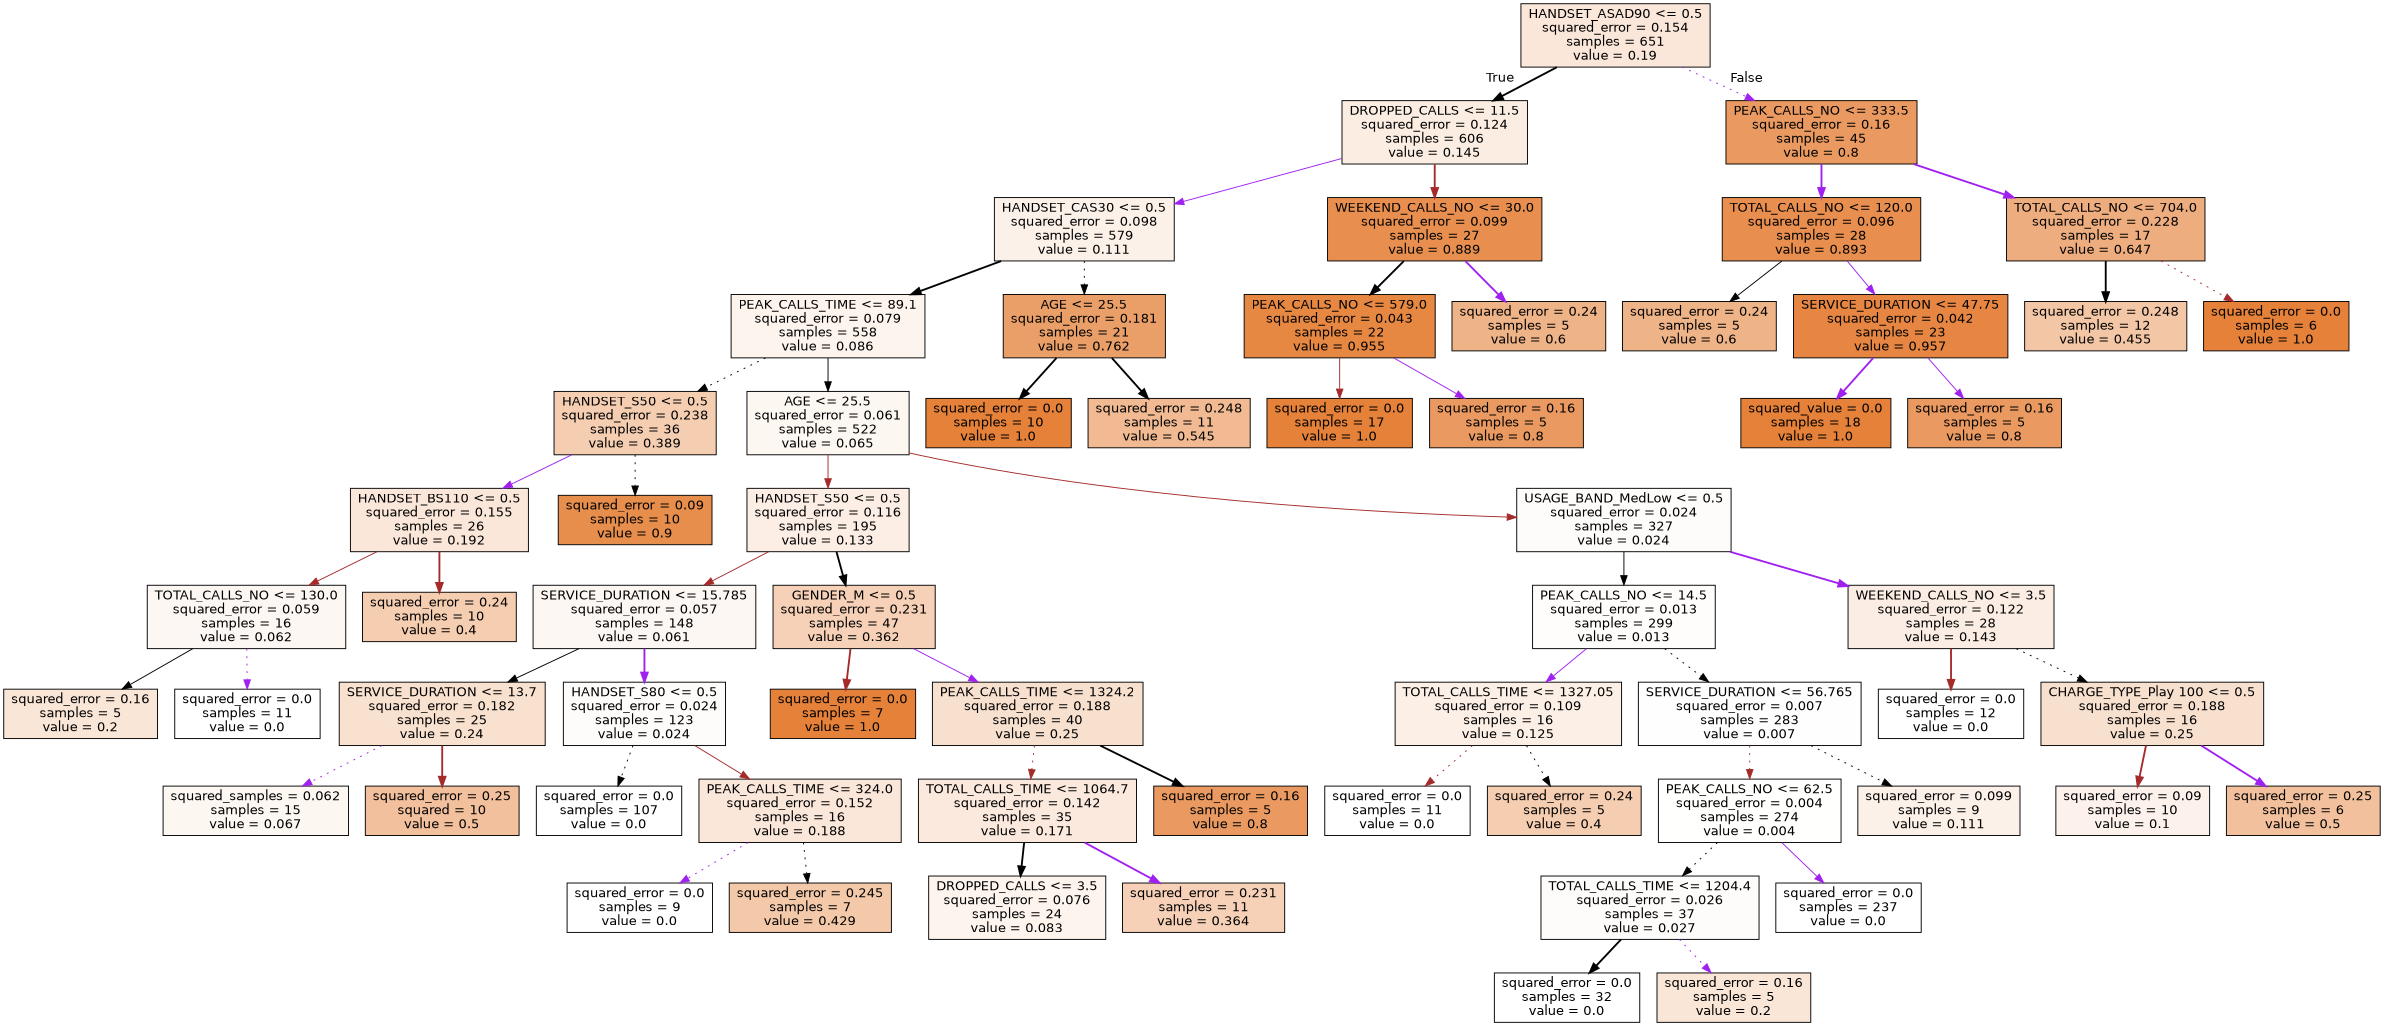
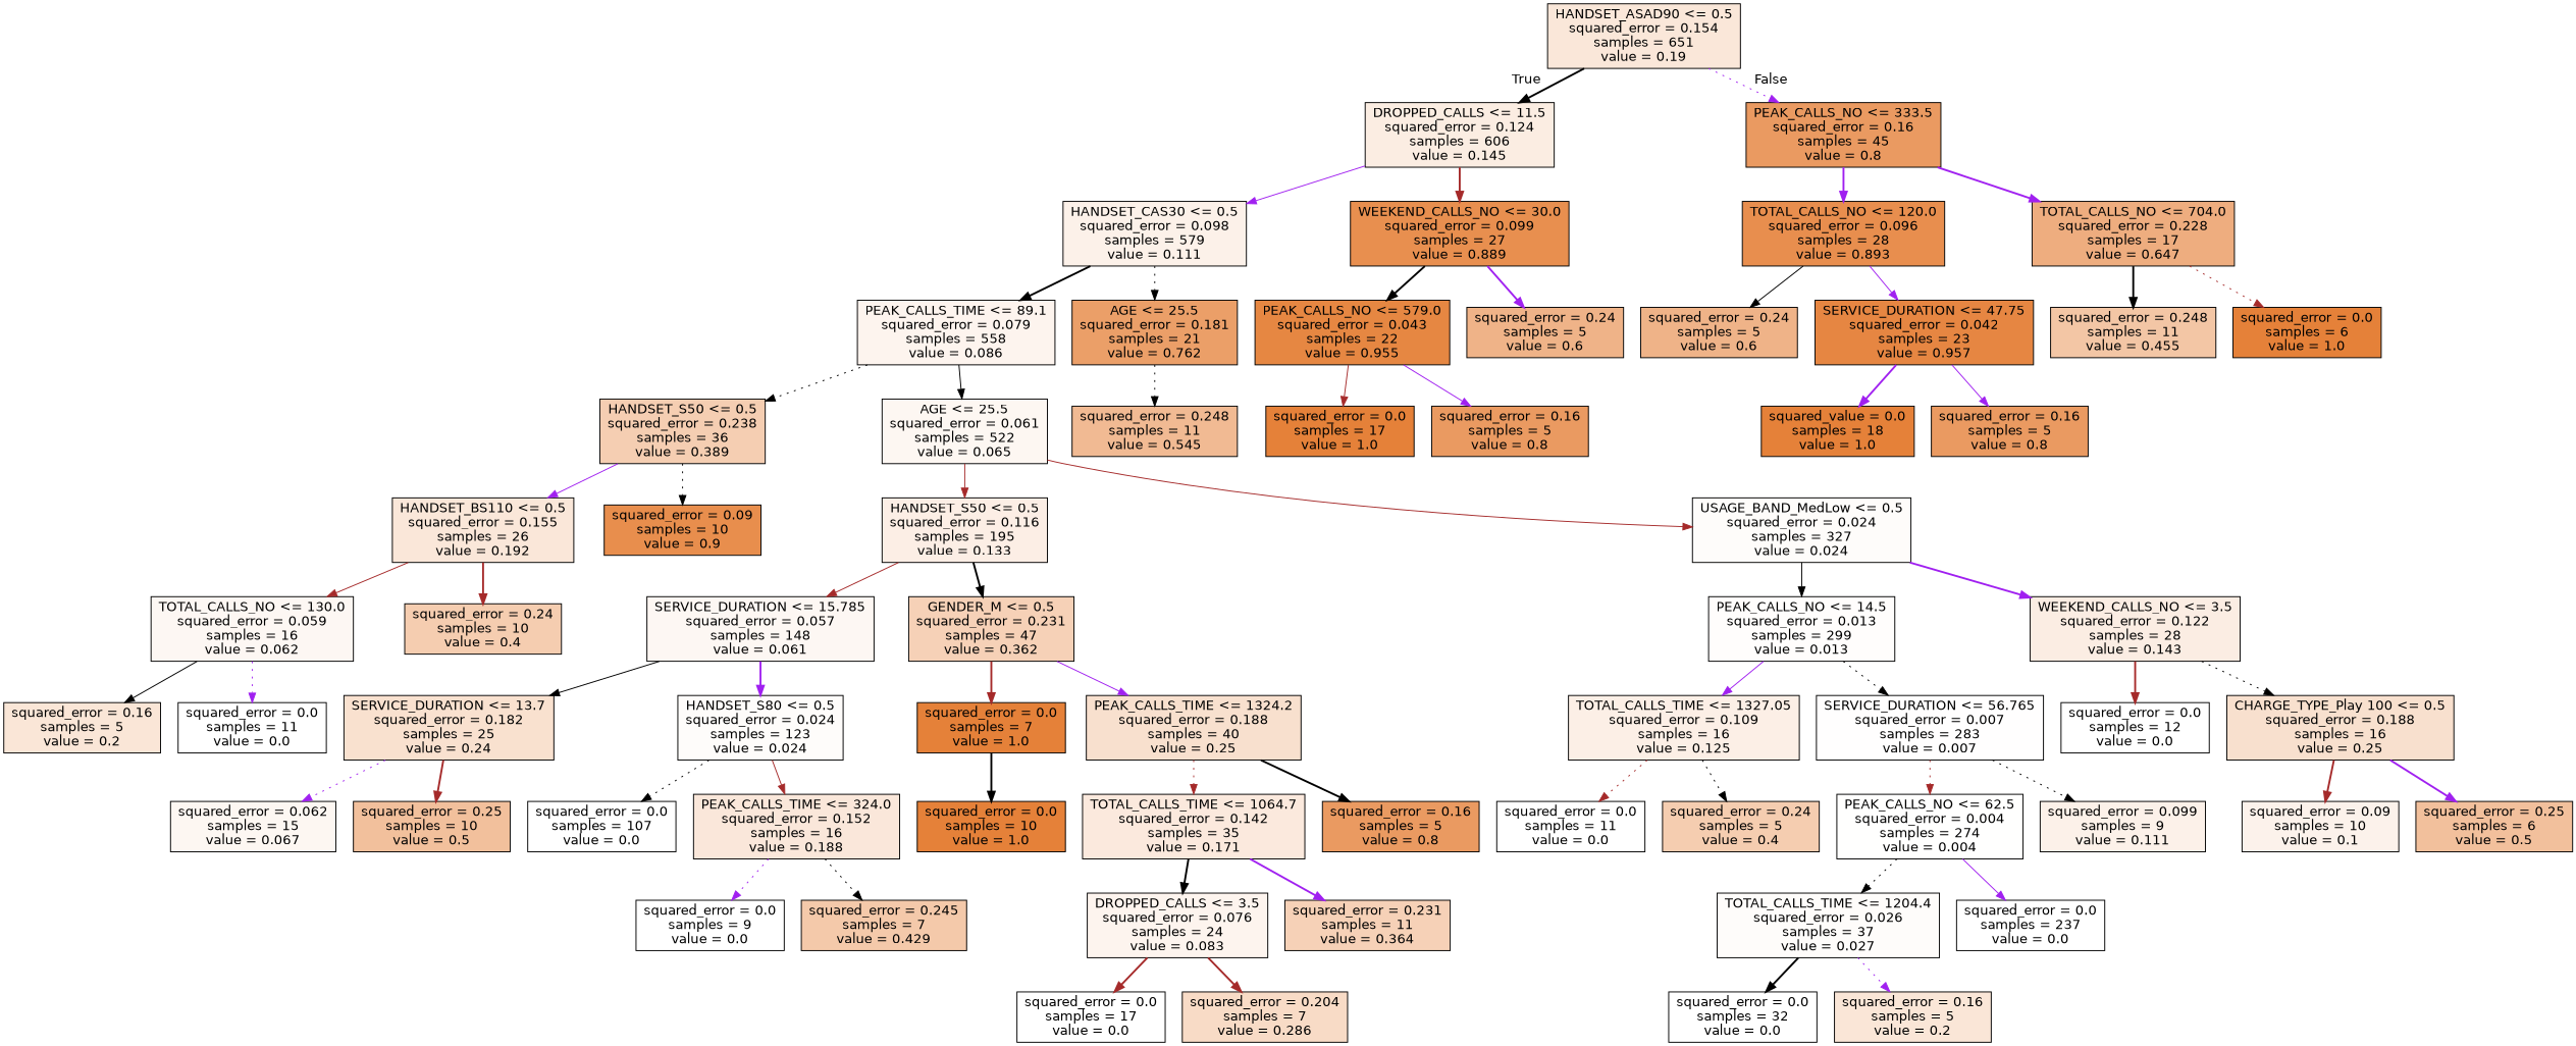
  digraph {
    node [color=black fillcolor="#ffffff" fontname=helvetica shape=box style=filled]
    edge [color=black fontname=helvetica style=bold]
    n1 [fillcolor="#fae7d9" label="HANDSET_ASAD90 <= 0.5\nsquared_error = 0.154\nsamples = 651\nvalue = 0.19"]
    n2 [fillcolor="#fbede2" label="DROPPED_CALLS <= 11.5\nsquared_error = 0.124\nsamples = 606\nvalue = 0.145"]
    n3 [fillcolor="#ea9a61" label="PEAK_CALLS_NO <= 333.5\nsquared_error = 0.16\nsamples = 45\nvalue = 0.8"]
    n4 [fillcolor="#fcf1e9" label="HANDSET_CAS30 <= 0.5\nsquared_error = 0.098\nsamples = 579\nvalue = 0.111"]
    n5 [fillcolor="#e88f4f" label="WEEKEND_CALLS_NO <= 30.0\nsquared_error = 0.099\nsamples = 27\nvalue = 0.889"]
    n6 [fillcolor="#e88e4e" label="TOTAL_CALLS_NO <= 120.0\nsquared_error = 0.096\nsamples = 28\nvalue = 0.893"]
    n7 [fillcolor="#eead7f" label="TOTAL_CALLS_NO <= 704.0\nsquared_error = 0.228\nsamples = 17\nvalue = 0.647"]
    n8 [fillcolor="#fdf4ee" label="PEAK_CALLS_TIME <= 89.1\nsquared_error = 0.079\nsamples = 558\nvalue = 0.086"]
    n9 [fillcolor="#eb9f68" label="AGE <= 25.5\nsquared_error = 0.181\nsamples = 21\nvalue = 0.762"]
    n10 [fillcolor="#e68742" label="PEAK_CALLS_NO <= 579.0\nsquared_error = 0.043\nsamples = 22\nvalue = 0.955"]
    n11 [fillcolor="#efb388" label="squared_error = 0.24\nsamples = 5\nvalue = 0.6"]
    n12 [fillcolor="#f5ceb2" label="HANDSET_S50 <= 0.5\nsquared_error = 0.238\nsamples = 36\nvalue = 0.389"]
    n13 [fillcolor="#fdf7f2" label="AGE <= 25.5\nsquared_error = 0.061\nsamples = 522\nvalue = 0.065"]
    n14 [fillcolor="#e58139" label="squared_error = 0.0\nsamples = 10\nvalue = 1.0"]
    n15 [fillcolor="#f1ba93" label="squared_error = 0.248\nsamples = 11\nvalue = 0.545"]
    n16 [fillcolor="#fae7d9" label="HANDSET_BS110 <= 0.5\nsquared_error = 0.155\nsamples = 26\nvalue = 0.192"]
    n17 [fillcolor="#e88e4d" label="squared_error = 0.09\nsamples = 10\nvalue = 0.9"]
    n18 [fillcolor="#fceee5" label="HANDSET_S50 <= 0.5\nsquared_error = 0.116\nsamples = 195\nvalue = 0.133"]
    n19 [fillcolor="#fefcfa" label="USAGE_BAND_MedLow <= 0.5\nsquared_error = 0.024\nsamples = 327\nvalue = 0.024"]
    n20 [fillcolor="#fdf7f3" label="TOTAL_CALLS_NO <= 130.0\nsquared_error = 0.059\nsamples = 16\nvalue = 0.062"]
    n21 [fillcolor="#f5cdb0" label="squared_error = 0.24\nsamples = 10\nvalue = 0.4"]
    n22 [fillcolor="#fae6d7" label="squared_error = 0.16\nsamples = 5\nvalue = 0.2"]
    n23 [label="squared_error = 0.0\nsamples = 11\nvalue = 0.0"]
    n24 [fillcolor="#fdf7f3" label="SERVICE_DURATION <= 15.785\nsquared_error = 0.057\nsamples = 148\nvalue = 0.061"]
    n25 [fillcolor="#f6d1b7" label="GENDER_M <= 0.5\nsquared_error = 0.231\nsamples = 47\nvalue = 0.362"]
    n26 [fillcolor="#fffdfc" label="PEAK_CALLS_NO <= 14.5\nsquared_error = 0.013\nsamples = 299\nvalue = 0.013"]
    n27 [fillcolor="#fbede3" label="WEEKEND_CALLS_NO <= 3.5\nsquared_error = 0.122\nsamples = 28\nvalue = 0.143"]
    n28 [fillcolor="#f9e1cf" label="SERVICE_DURATION <= 13.7\nsquared_error = 0.182\nsamples = 25\nvalue = 0.24"]
    n29 [fillcolor="#fefcfa" label="HANDSET_S80 <= 0.5\nsquared_error = 0.024\nsamples = 123\nvalue = 0.024"]
    n30 [fillcolor="#e58139" label="squared_error = 0.0\nsamples = 7\nvalue = 1.0"]
    n31 [fillcolor="#f8e0ce" label="PEAK_CALLS_TIME <= 1324.2\nsquared_error = 0.188\nsamples = 40\nvalue = 0.25"]
-   n32 [fillcolor="#fdf7f2" label="squared_samples = 0.062\nsamples = 15\nvalue = 0.067"]
-   n33 [fillcolor="#f2c09c" label="squared_error = 0.25\nsquared = 10\nvalue = 0.5"]
+   n32 [fillcolor="#fdf7f2" label="squared_error = 0.062\nsamples = 15\nvalue = 0.067"]
+   n33 [fillcolor="#f2c09c" label="squared_error = 0.25\nsamples = 10\nvalue = 0.5"]
    n34 [label="squared_error = 0.0\nsamples = 107\nvalue = 0.0"]
    n35 [fillcolor="#fae7da" label="PEAK_CALLS_TIME <= 324.0\nsquared_error = 0.152\nsamples = 16\nvalue = 0.188"]
    n36 [label="squared_error = 0.0\nsamples = 9\nvalue = 0.0"]
    n37 [fillcolor="#f4c9aa" label="squared_error = 0.245\nsamples = 7\nvalue = 0.429"]
    n38 [fillcolor="#fbe9dd" label="TOTAL_CALLS_TIME <= 1064.7\nsquared_error = 0.142\nsamples = 35\nvalue = 0.171"]
    n39 [fillcolor="#ea9a61" label="squared_error = 0.16\nsamples = 5\nvalue = 0.8"]
    n40 [fillcolor="#fdf4ee" label="DROPPED_CALLS <= 3.5\nsquared_error = 0.076\nsamples = 24\nvalue = 0.083"]
    n41 [fillcolor="#f6d1b7" label="squared_error = 0.231\nsamples = 11\nvalue = 0.364"]
+   n42 [label="squared_error = 0.0\nsamples = 17\nvalue = 0.0"]
+   n43 [fillcolor="#f8dbc6" label="squared_error = 0.204\nsamples = 7\nvalue = 0.286"]
    n44 [fillcolor="#fcefe6" label="TOTAL_CALLS_TIME <= 1327.05\nsquared_error = 0.109\nsamples = 16\nvalue = 0.125"]
    n45 [fillcolor="#fffefe" label="SERVICE_DURATION <= 56.765\nsquared_error = 0.007\nsamples = 283\nvalue = 0.007"]
    n46 [label="squared_error = 0.0\nsamples = 12\nvalue = 0.0"]
    n47 [fillcolor="#f8e0ce" label="CHARGE_TYPE_Play 100 <= 0.5\nsquared_error = 0.188\nsamples = 16\nvalue = 0.25"]
    n48 [label="squared_error = 0.0\nsamples = 11\nvalue = 0.0"]
    n49 [fillcolor="#f5cdb0" label="squared_error = 0.24\nsamples = 5\nvalue = 0.4"]
    n50 [fillcolor="#fffffe" label="PEAK_CALLS_NO <= 62.5\nsquared_error = 0.004\nsamples = 274\nvalue = 0.004"]
    n51 [fillcolor="#fcf1e9" label="squared_error = 0.099\nsamples = 9\nvalue = 0.111"]
    n52 [fillcolor="#fefcfa" label="TOTAL_CALLS_TIME <= 1204.4\nsquared_error = 0.026\nsamples = 37\nvalue = 0.027"]
    n53 [label="squared_error = 0.0\nsamples = 237\nvalue = 0.0"]
    n54 [label="squared_error = 0.0\nsamples = 32\nvalue = 0.0"]
    n55 [fillcolor="#fae6d7" label="squared_error = 0.16\nsamples = 5\nvalue = 0.2"]
    n56 [fillcolor="#fcf2eb" label="squared_error = 0.09\nsamples = 10\nvalue = 0.1"]
    n57 [fillcolor="#f2c09c" label="squared_error = 0.25\nsamples = 6\nvalue = 0.5"]
    n58 [fillcolor="#e58139" label="squared_error = 0.0\nsamples = 17\nvalue = 1.0"]
    n59 [fillcolor="#ea9a61" label="squared_error = 0.16\nsamples = 5\nvalue = 0.8"]
    n60 [fillcolor="#efb388" label="squared_error = 0.24\nsamples = 5\nvalue = 0.6"]
    n61 [fillcolor="#e68642" label="SERVICE_DURATION <= 47.75\nsquared_error = 0.042\nsamples = 23\nvalue = 0.957"]
-   n62 [fillcolor="#f3c6a5" label="squared_error = 0.248\nsamples = 12\nvalue = 0.455"]
+   n62 [fillcolor="#f3c6a5" label="squared_error = 0.248\nsamples = 11\nvalue = 0.455"]
    n63 [fillcolor="#e58139" label="squared_error = 0.0\nsamples = 6\nvalue = 1.0"]
    n64 [fillcolor="#e58139" label="squared_value = 0.0\nsamples = 18\nvalue = 1.0"]
    n65 [fillcolor="#ea9a61" label="squared_error = 0.16\nsamples = 5\nvalue = 0.8"]
    n1 -> n2 [headlabel=True labelangle=45 labeldistance=2.5]
    n1 -> n3 [color=purple headlabel=False labelangle=-45 labeldistance=2.5 style=dotted]
    n2 -> n4 [color=purple style=solid]
    n2 -> n5 [color=brown]
    n3 -> n6 [color=purple]
    n3 -> n7 [color=purple]
    n4 -> n8
    n4 -> n9 [style=dotted]
    n5 -> n10
    n5 -> n11 [color=purple]
    n6 -> n60 [style=solid]
    n6 -> n61 [color=purple style=solid]
    n7 -> n62
    n7 -> n63 [color=brown style=dotted]
    n8 -> n12 [style=dotted]
    n8 -> n13 [style=solid]
-   n9 -> n14
-   n9 -> n15
+   n30 -> n14
+   n9 -> n15 [style=dotted]
    n10 -> n58 [color=brown style=solid]
    n10 -> n59 [color=purple style=solid]
    n12 -> n16 [color=purple style=solid]
    n12 -> n17 [style=dotted]
    n13 -> n18 [color=brown style=solid]
    n13 -> n19 [color=brown style=solid]
    n16 -> n20 [color=brown style=solid]
    n16 -> n21 [color=brown]
    n18 -> n24 [color=brown style=solid]
    n18 -> n25
    n19 -> n26 [style=solid]
    n19 -> n27 [color=purple]
    n20 -> n22 [style=solid]
    n20 -> n23 [color=purple style=dotted]
    n24 -> n28 [style=solid]
    n24 -> n29 [color=purple]
    n25 -> n30 [color=brown]
    n25 -> n31 [color=purple style=solid]
    n26 -> n44 [color=purple style=solid]
    n26 -> n45 [style=dotted]
    n27 -> n46 [color=brown]
    n27 -> n47 [style=dotted]
    n28 -> n32 [color=purple style=dotted]
    n28 -> n33 [color=brown]
    n29 -> n34 [style=dotted]
    n29 -> n35 [color=brown style=solid]
    n31 -> n38 [color=brown style=dotted]
    n31 -> n39
    n35 -> n36 [color=purple style=dotted]
    n35 -> n37 [style=dotted]
    n38 -> n40
    n38 -> n41 [color=purple]
+   n40 -> n42 [color=brown]
+   n40 -> n43 [color=brown]
    n44 -> n48 [color=brown style=dotted]
    n44 -> n49 [style=dotted]
    n45 -> n50 [color=brown style=dotted]
    n45 -> n51 [style=dotted]
    n47 -> n56 [color=brown]
    n47 -> n57 [color=purple]
    n50 -> n52 [style=dotted]
    n50 -> n53 [color=purple style=solid]
    n52 -> n54
    n52 -> n55 [color=purple style=dotted]
    n61 -> n64 [color=purple]
    n61 -> n65 [color=purple style=solid]
  }
